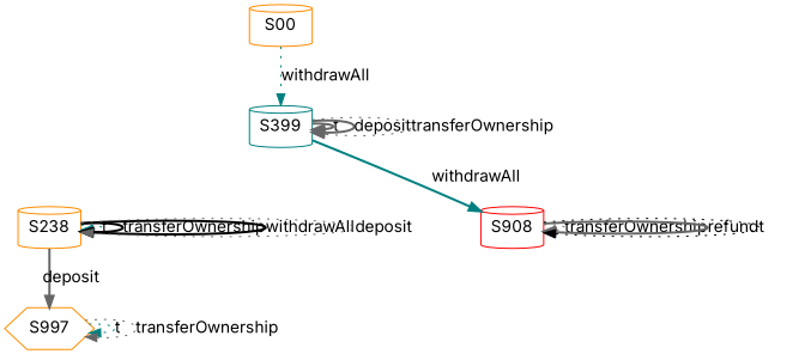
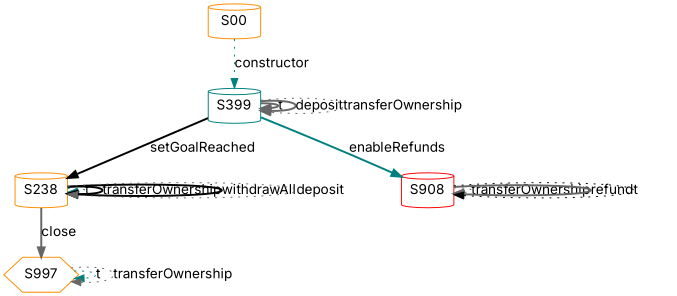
  digraph {
    fontname=Inter
    node [color=darkorange fontname=Inter shape=cylinder]
    edge [color=gray40 fontname=Inter style=bold]
    n1 [color=teal label=S399]
    S00
    S238
    n4 [color=red label=S908]
    S997 [shape=hexagon]
    n1 -> n1 [label=t]
    n1 -> n1 [label=deposit]
    n1 -> n1 [label=transferOwnership style=dotted]
-   n1 -> n4 [color=teal label=withdrawAll]
-   S00 -> n1 [color=teal label=withdrawAll style=dotted]
+   n1 -> S238 [color=black label=setGoalReached]
+   n1 -> n4 [color=teal label=enableRefunds]
+   S00 -> n1 [color=teal label=constructor style=dotted]
    S238 -> S238 [color=teal label=t style=dotted]
    S238 -> S238 [color=black label=transferOwnership]
    S238 -> S238 [color=black label=withdrawAll]
    S238 -> S238 [label=deposit style=dotted]
-   S238 -> S997 [label=deposit]
+   S238 -> S997 [label=close]
    n4 -> n4 [label=transferOwnership style=dotted]
    n4 -> n4 [label=refund]
    n4 -> n4 [color=black label=t style=dotted]
    S997 -> S997 [color=teal label=t style=dotted]
    S997 -> S997 [label=transferOwnership style=dotted]
  }
